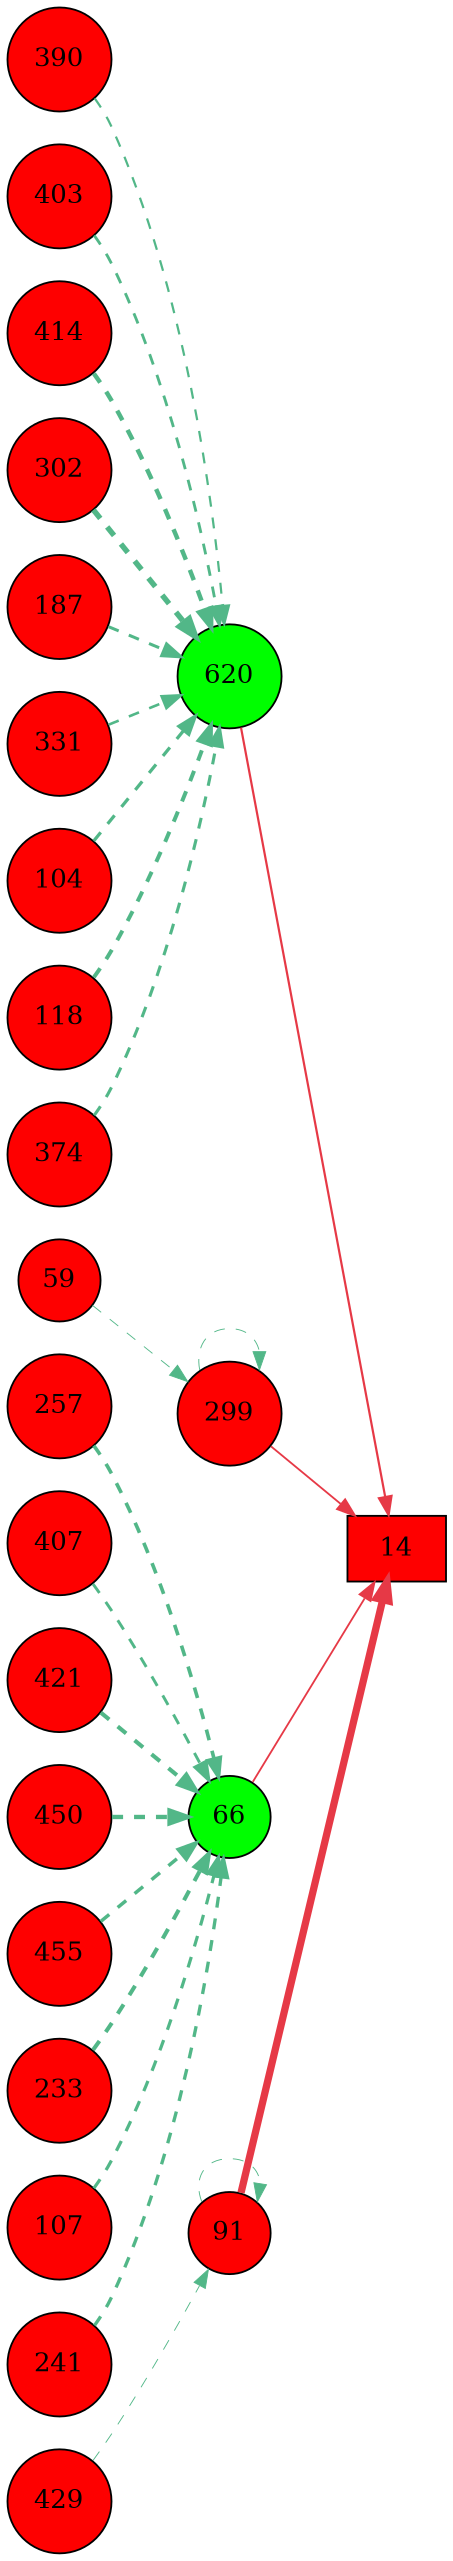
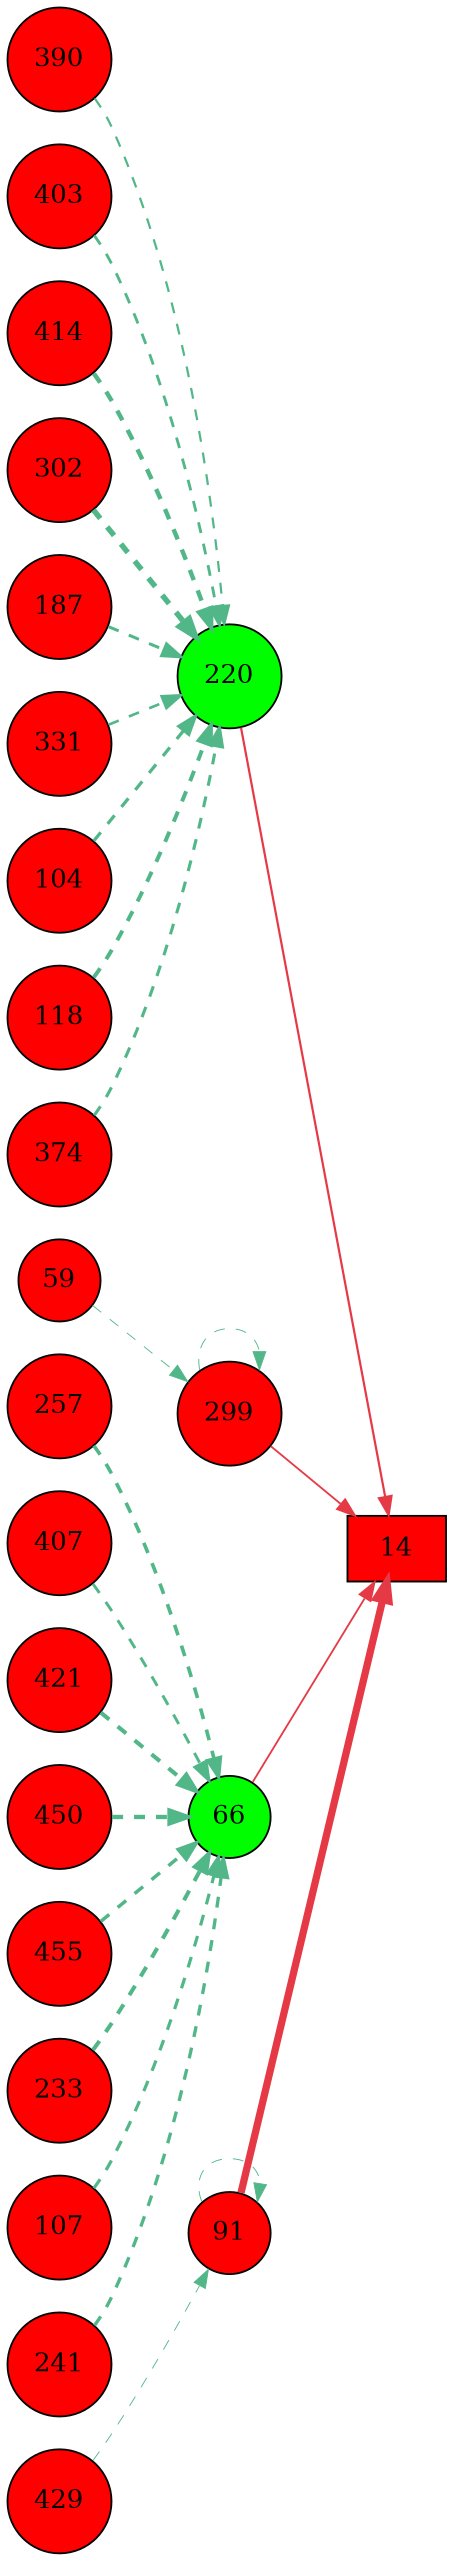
  digraph {
    rankdir=LR
    node [fillcolor="#fe0000" shape=circle style=filled]
    edge [color="#52b788" penwidth=0.50 style=dashed]
    n1 [label=257]
    n2 [fillcolor="#00fe00" label=66]
    n3 [label=390]
-   n4 [fillcolor="#00fe00" label=620]
+   n4 [fillcolor="#00fe00" label=220]
    n5 [label=14 shape=box]
    n6 [label=403]
    n7 [label=407]
    n8 [label=414]
    n9 [label=421]
    n10 [label=299]
    n11 [label=429]
    n12 [label=91]
    n13 [label=302]
    n14 [label=59]
    n15 [label=187]
    n16 [label=450]
    n17 [label=455]
    n18 [label=331]
    n19 [label=104]
    n20 [label=233]
    n21 [label=107]
    n22 [label=241]
    n23 [label=118]
    n24 [label=374]
    n1 -> n2 [penwidth=1.99]
    n2 -> n5 [color="#e63946" penwidth=1.00 style=""]
    n3 -> n4 [penwidth=1.22]
    n4 -> n5 [color="#e63946" penwidth=1.21 style=""]
    n6 -> n4 [penwidth=1.56]
    n7 -> n2 [penwidth=1.61]
    n8 -> n4 [penwidth=2.44]
    n9 -> n2 [penwidth=2.25]
    n10 -> n5 [color="#e63946" penwidth=1.00 style=""]
    n10 -> n10
    n11 -> n12
    n12 -> n5 [color="#e63946" penwidth=4.00 style=""]
    n12 -> n12
    n13 -> n4 [penwidth=3.00]
    n14 -> n10
    n15 -> n4 [penwidth=1.67]
    n16 -> n2 [penwidth=2.39]
    n17 -> n2 [penwidth=1.92]
    n18 -> n4 [penwidth=1.44]
    n19 -> n4 [penwidth=1.79]
    n20 -> n2 [penwidth=2.22]
    n21 -> n2 [penwidth=1.76]
    n22 -> n2 [penwidth=1.83]
    n23 -> n4 [penwidth=2.18]
    n24 -> n4 [penwidth=1.70]
  }
